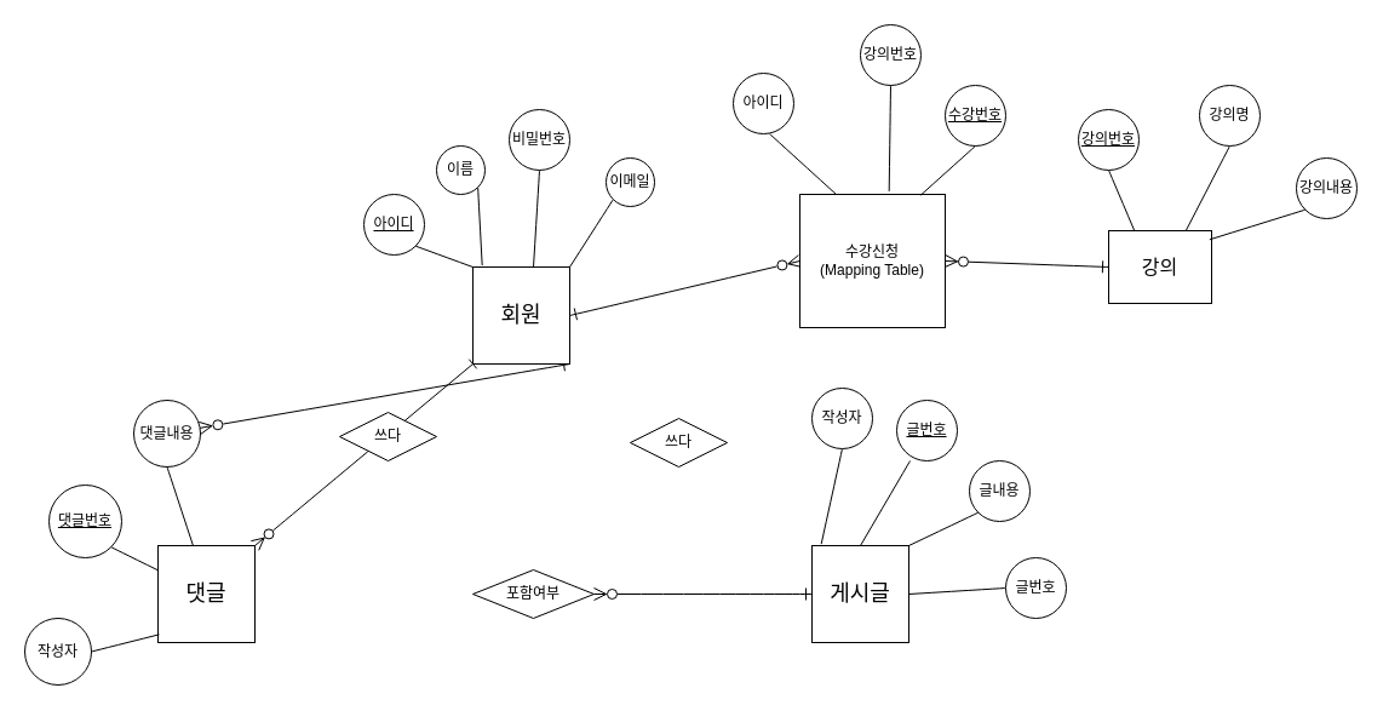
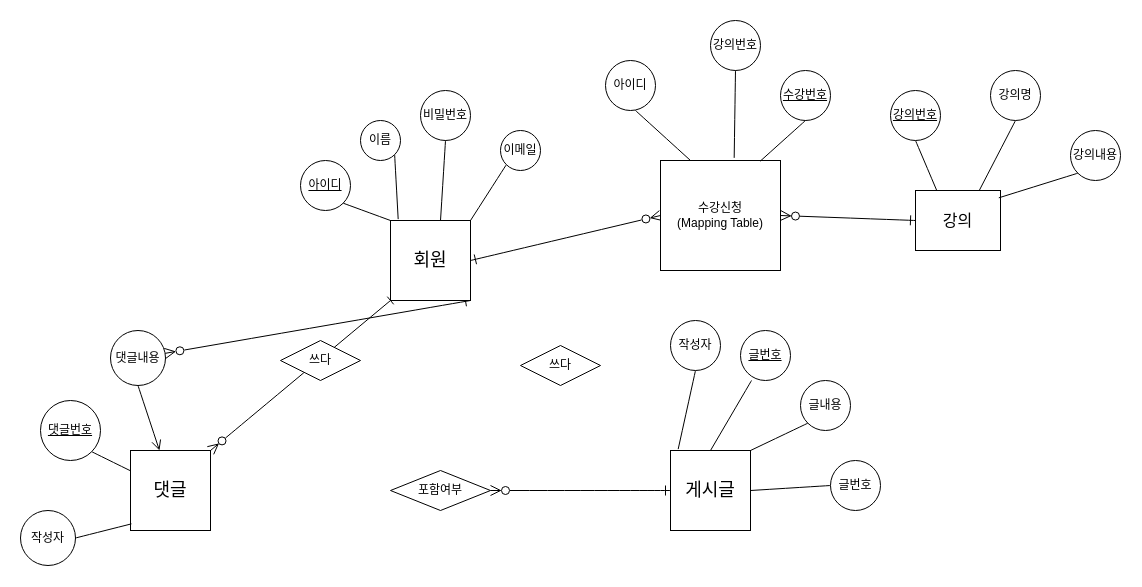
  <mxCell id="0" />
  <mxCell id="1" parent="0" />
  <mxCell id="2" style="edgeStyle=none;curved=1;rounded=0;orthogonalLoop=1;jettySize=auto;html=1;exitX=1;exitY=1;exitDx=0;exitDy=0;fontSize=12;startSize=8;endSize=8;endArrow=ERzeroToMany;startFill=0;endFill=0;startArrow=ERone;" edge="1" parent="1" source="4" target="27"><mxGeometry relative="1" as="geometry" /></mxCell>
  <mxCell id="3" style="edgeStyle=none;curved=1;rounded=0;orthogonalLoop=1;jettySize=auto;html=1;exitX=1;exitY=0.5;exitDx=0;exitDy=0;entryX=0;entryY=0.5;entryDx=0;entryDy=0;fontSize=12;startSize=8;endSize=8;endArrow=ERzeroToMany;endFill=0;startArrow=ERone;startFill=0;" edge="1" parent="1" source="4" target="42"><mxGeometry relative="1" as="geometry" /></mxCell>
  <mxCell id="4" value="&lt;font style=&quot;font-size: 18px;&quot;&gt;회원&lt;/font&gt;" style="rounded=0;whiteSpace=wrap;html=1;" vertex="1" parent="1"><mxGeometry x="390" y="220" width="80" height="80" as="geometry" /></mxCell>
  <mxCell id="5" style="edgeStyle=none;curved=1;rounded=0;orthogonalLoop=1;jettySize=auto;html=1;exitX=1;exitY=0;exitDx=0;exitDy=0;entryX=0;entryY=1;entryDx=0;entryDy=0;fontSize=12;startSize=8;endSize=8;endArrow=baseDash;endFill=0;startArrow=ERzeroToMany;startFill=0;" edge="1" parent="1" source="6" target="4"><mxGeometry relative="1" as="geometry" /></mxCell>
  <mxCell id="6" value="&lt;font style=&quot;font-size: 18px;&quot;&gt;댓글&lt;/font&gt;" style="rounded=0;whiteSpace=wrap;html=1;" vertex="1" parent="1"><mxGeometry x="130" y="450" width="80" height="80" as="geometry" /></mxCell>
  <mxCell id="7" style="edgeStyle=none;curved=1;rounded=0;orthogonalLoop=1;jettySize=auto;html=1;exitX=1;exitY=1;exitDx=0;exitDy=0;entryX=0;entryY=0;entryDx=0;entryDy=0;fontSize=12;endArrow=none;startFill=0;" edge="1" parent="1" source="8" target="4"><mxGeometry relative="1" as="geometry" /></mxCell>
  <mxCell id="8" value="&lt;span&gt;아이디&lt;/span&gt;" style="ellipse;whiteSpace=wrap;html=1;aspect=fixed;fontStyle=4" vertex="1" parent="1"><mxGeometry x="300" y="160" width="50" height="50" as="geometry" /></mxCell>
  <mxCell id="9" value="비밀번호" style="ellipse;whiteSpace=wrap;html=1;aspect=fixed;" vertex="1" parent="1"><mxGeometry x="420" y="90" width="50" height="50" as="geometry" /></mxCell>
  <mxCell id="10" style="edgeStyle=none;curved=1;rounded=0;orthogonalLoop=1;jettySize=auto;html=1;exitX=1;exitY=1;exitDx=0;exitDy=0;fontSize=12;startSize=8;endSize=8;endArrow=none;startFill=0;entryX=0.096;entryY=-0.017;entryDx=0;entryDy=0;entryPerimeter=0;" edge="1" parent="1" source="11" target="4"><mxGeometry relative="1" as="geometry" /></mxCell>
  <mxCell id="11" value="이름" style="ellipse;whiteSpace=wrap;html=1;aspect=fixed;" vertex="1" parent="1"><mxGeometry x="360" y="120" width="40" height="40" as="geometry" /></mxCell>
  <mxCell id="12" style="edgeStyle=none;curved=1;rounded=0;orthogonalLoop=1;jettySize=auto;html=1;exitX=0;exitY=1;exitDx=0;exitDy=0;entryX=1;entryY=0;entryDx=0;entryDy=0;fontSize=12;startSize=8;endSize=8;endArrow=none;startFill=0;" edge="1" parent="1" source="13" target="4"><mxGeometry relative="1" as="geometry" /></mxCell>
  <mxCell id="13" value="이메일" style="ellipse;whiteSpace=wrap;html=1;aspect=fixed;" vertex="1" parent="1"><mxGeometry x="500" y="130" width="40" height="40" as="geometry" /></mxCell>
  <mxCell id="14" style="edgeStyle=none;curved=1;rounded=0;orthogonalLoop=1;jettySize=auto;html=1;exitX=0.5;exitY=1;exitDx=0;exitDy=0;fontSize=12;startSize=8;endSize=8;endArrow=none;startFill=0;" edge="1" parent="1" source="9"><mxGeometry relative="1" as="geometry"><mxPoint x="440" y="220" as="targetPoint" /></mxGeometry></mxCell>
  <mxCell id="15" style="edgeStyle=none;curved=1;rounded=0;orthogonalLoop=1;jettySize=auto;html=1;exitX=0;exitY=0.5;exitDx=0;exitDy=0;fontSize=12;startSize=8;endSize=8;endArrow=ERzeroToMany;endFill=0;startArrow=ERone;startFill=0;" edge="1" parent="1" source="16" target="32"><mxGeometry relative="1" as="geometry" /></mxCell>
  <mxCell id="16" value="&lt;span style=&quot;font-size: 18px;&quot;&gt;게시글&lt;/span&gt;" style="rounded=0;whiteSpace=wrap;html=1;" vertex="1" parent="1"><mxGeometry x="670" y="450" width="80" height="80" as="geometry" /></mxCell>
  <mxCell id="17" style="edgeStyle=none;curved=1;rounded=0;orthogonalLoop=1;jettySize=auto;html=1;exitX=0;exitY=0.5;exitDx=0;exitDy=0;entryX=1;entryY=0.5;entryDx=0;entryDy=0;fontSize=12;startSize=8;endSize=8;endArrow=none;startFill=0;" edge="1" parent="1" source="18" target="16"><mxGeometry relative="1" as="geometry" /></mxCell>
  <mxCell id="18" value="글번호" style="ellipse;whiteSpace=wrap;html=1;aspect=fixed;" vertex="1" parent="1"><mxGeometry x="830" y="460" width="50" height="50" as="geometry" /></mxCell>
  <mxCell id="19" value="글번호" style="ellipse;whiteSpace=wrap;html=1;aspect=fixed;fontStyle=4" vertex="1" parent="1"><mxGeometry x="740" y="330" width="50" height="50" as="geometry" /></mxCell>
  <mxCell id="20" style="edgeStyle=none;curved=1;rounded=0;orthogonalLoop=1;jettySize=auto;html=1;exitX=0.5;exitY=1;exitDx=0;exitDy=0;fontSize=12;startSize=8;endSize=8;endArrow=none;startFill=0;entryX=0.096;entryY=-0.017;entryDx=0;entryDy=0;entryPerimeter=0;" edge="1" parent="1" source="21" target="16"><mxGeometry relative="1" as="geometry" /></mxCell>
  <mxCell id="21" value="작성자" style="ellipse;whiteSpace=wrap;html=1;aspect=fixed;" vertex="1" parent="1"><mxGeometry x="670" y="320" width="50" height="50" as="geometry" /></mxCell>
  <mxCell id="22" style="edgeStyle=none;curved=1;rounded=0;orthogonalLoop=1;jettySize=auto;html=1;exitX=0;exitY=1;exitDx=0;exitDy=0;entryX=1;entryY=0;entryDx=0;entryDy=0;fontSize=12;startSize=8;endSize=8;endArrow=none;startFill=0;" edge="1" parent="1" source="23" target="16"><mxGeometry relative="1" as="geometry" /></mxCell>
  <mxCell id="23" value="글내용" style="ellipse;whiteSpace=wrap;html=1;aspect=fixed;" vertex="1" parent="1"><mxGeometry x="800" y="380" width="50" height="50" as="geometry" /></mxCell>
  <mxCell id="24" style="edgeStyle=none;curved=1;rounded=0;orthogonalLoop=1;jettySize=auto;html=1;exitX=0.22;exitY=1;exitDx=0;exitDy=0;fontSize=12;startSize=8;endSize=8;endArrow=none;startFill=0;exitPerimeter=0;" edge="1" parent="1" source="19"><mxGeometry relative="1" as="geometry"><mxPoint x="710" y="450" as="targetPoint" /></mxGeometry></mxCell>
  <mxCell id="25" style="edgeStyle=none;curved=1;rounded=0;orthogonalLoop=1;jettySize=auto;html=1;exitX=1;exitY=1;exitDx=0;exitDy=0;fontSize=12;startSize=8;endSize=8;endArrow=none;startFill=0;" edge="1" parent="1" source="26" target="6"><mxGeometry relative="1" as="geometry" /></mxCell>
  <mxCell id="26" value="댓글번호" style="ellipse;whiteSpace=wrap;html=1;aspect=fixed;fontStyle=4" vertex="1" parent="1"><mxGeometry x="40" y="400" width="60" height="60" as="geometry" /></mxCell>
  <mxCell id="27" value="댓글내용" style="ellipse;whiteSpace=wrap;html=1;aspect=fixed;" vertex="1" parent="1"><mxGeometry x="110" y="330" width="55" height="55" as="geometry" /></mxCell>
  <mxCell id="28" value="작성자" style="ellipse;whiteSpace=wrap;html=1;aspect=fixed;" vertex="1" parent="1"><mxGeometry x="20" y="510" width="55" height="55" as="geometry" /></mxCell>
- <mxCell id="29" style="edgeStyle=none;curved=1;rounded=0;orthogonalLoop=1;jettySize=auto;html=1;exitX=0.5;exitY=1;exitDx=0;exitDy=0;entryX=0.362;entryY=0;entryDx=0;entryDy=0;entryPerimeter=0;fontSize=12;startSize=8;endSize=8;endArrow=none;startFill=0;" edge="1" parent="1" source="27" target="6"><mxGeometry relative="1" as="geometry" /></mxCell>
+ <mxCell id="29" style="edgeStyle=none;curved=1;rounded=0;orthogonalLoop=1;jettySize=auto;html=1;exitX=0.5;exitY=1;exitDx=0;exitDy=0;entryX=0.362;entryY=0;entryDx=0;entryDy=0;entryPerimeter=0;fontSize=12;startSize=8;endSize=8;endArrow=open;startFill=0;" edge="1" parent="1" source="27" target="6"><mxGeometry relative="1" as="geometry" /></mxCell>
  <mxCell id="30" style="edgeStyle=none;curved=1;rounded=0;orthogonalLoop=1;jettySize=auto;html=1;exitX=1;exitY=0.5;exitDx=0;exitDy=0;entryX=0.012;entryY=0.917;entryDx=0;entryDy=0;entryPerimeter=0;fontSize=12;startSize=8;endSize=8;endArrow=none;startFill=0;" edge="1" parent="1" source="28" target="6"><mxGeometry relative="1" as="geometry" /></mxCell>
  <mxCell id="31" value="쓰다" style="rhombus;whiteSpace=wrap;html=1;" vertex="1" parent="1"><mxGeometry x="520" y="345" width="80" height="40" as="geometry" /></mxCell>
  <mxCell id="32" value="포함여부" style="rhombus;whiteSpace=wrap;html=1;" vertex="1" parent="1"><mxGeometry x="390" y="470" width="100" height="40" as="geometry" /></mxCell>
  <mxCell id="33" value="쓰다" style="rhombus;whiteSpace=wrap;html=1;" vertex="1" parent="1"><mxGeometry x="280" y="340" width="80" height="40" as="geometry" /></mxCell>
  <mxCell id="34" style="edgeStyle=none;curved=1;rounded=0;orthogonalLoop=1;jettySize=auto;html=1;exitX=0;exitY=0.5;exitDx=0;exitDy=0;entryX=1;entryY=0.5;entryDx=0;entryDy=0;fontSize=12;startSize=8;endSize=8;endArrow=ERzeroToMany;endFill=0;startArrow=ERone;startFill=0;" edge="1" parent="1" source="35" target="42"><mxGeometry relative="1" as="geometry" /></mxCell>
  <mxCell id="35" value="&lt;font style=&quot;font-size: 16px;&quot;&gt;강의&lt;/font&gt;" style="rounded=0;whiteSpace=wrap;html=1;" vertex="1" parent="1"><mxGeometry x="915" y="190" width="85" height="60" as="geometry" /></mxCell>
  <mxCell id="36" style="edgeStyle=none;curved=1;rounded=0;orthogonalLoop=1;jettySize=auto;html=1;exitX=0.5;exitY=1;exitDx=0;exitDy=0;entryX=0.25;entryY=0;entryDx=0;entryDy=0;fontSize=12;startSize=8;endSize=8;endArrow=none;startFill=0;" edge="1" parent="1" source="37" target="35"><mxGeometry relative="1" as="geometry" /></mxCell>
  <mxCell id="37" value="강의번호" style="ellipse;whiteSpace=wrap;html=1;aspect=fixed;fontStyle=4" vertex="1" parent="1"><mxGeometry x="890" y="90" width="50" height="50" as="geometry" /></mxCell>
  <mxCell id="38" style="edgeStyle=none;curved=1;rounded=0;orthogonalLoop=1;jettySize=auto;html=1;exitX=0.5;exitY=1;exitDx=0;exitDy=0;entryX=0.75;entryY=0;entryDx=0;entryDy=0;fontSize=12;startSize=8;endSize=8;endArrow=none;startFill=0;" edge="1" parent="1" source="39" target="35"><mxGeometry relative="1" as="geometry" /></mxCell>
  <mxCell id="39" value="강의명" style="ellipse;whiteSpace=wrap;html=1;aspect=fixed;" vertex="1" parent="1"><mxGeometry x="990" y="70" width="50" height="50" as="geometry" /></mxCell>
  <mxCell id="40" value="강의내용" style="ellipse;whiteSpace=wrap;html=1;aspect=fixed;" vertex="1" parent="1"><mxGeometry x="1070" y="130" width="50" height="50" as="geometry" /></mxCell>
  <mxCell id="41" style="edgeStyle=none;curved=1;rounded=0;orthogonalLoop=1;jettySize=auto;html=1;exitX=0;exitY=1;exitDx=0;exitDy=0;entryX=0.98;entryY=0.122;entryDx=0;entryDy=0;entryPerimeter=0;fontSize=12;startSize=8;endSize=8;endArrow=none;startFill=0;" edge="1" parent="1" source="40" target="35"><mxGeometry relative="1" as="geometry" /></mxCell>
  <mxCell id="42" value="수강신청&lt;div&gt;(Mapping Table)&lt;/div&gt;" style="rounded=0;whiteSpace=wrap;html=1;" vertex="1" parent="1"><mxGeometry x="660" y="160" width="120" height="110" as="geometry" /></mxCell>
  <mxCell id="43" value="강의번호" style="ellipse;whiteSpace=wrap;html=1;aspect=fixed;" vertex="1" parent="1"><mxGeometry x="710" y="20" width="50" height="50" as="geometry" /></mxCell>
  <mxCell id="44" style="edgeStyle=none;curved=1;rounded=0;orthogonalLoop=1;jettySize=auto;html=1;exitX=0.5;exitY=1;exitDx=0;exitDy=0;entryX=0.25;entryY=0;entryDx=0;entryDy=0;fontSize=12;startSize=8;endSize=8;endArrow=none;startFill=0;" edge="1" parent="1" target="42"><mxGeometry relative="1" as="geometry"><mxPoint x="635" y="110" as="sourcePoint" /></mxGeometry></mxCell>
  <mxCell id="45" value="&lt;span&gt;아이디&lt;/span&gt;" style="ellipse;whiteSpace=wrap;html=1;aspect=fixed;fontStyle=0" vertex="1" parent="1"><mxGeometry x="605" y="60" width="50" height="50" as="geometry" /></mxCell>
  <mxCell id="46" value="&lt;u&gt;수강번호&lt;/u&gt;" style="ellipse;whiteSpace=wrap;html=1;aspect=fixed;" vertex="1" parent="1"><mxGeometry x="780" y="70" width="50" height="50" as="geometry" /></mxCell>
  <mxCell id="47" style="edgeStyle=none;curved=1;rounded=0;orthogonalLoop=1;jettySize=auto;html=1;exitX=0.5;exitY=1;exitDx=0;exitDy=0;entryX=0.614;entryY=-0.024;entryDx=0;entryDy=0;entryPerimeter=0;fontSize=12;startSize=8;endSize=8;endArrow=none;startFill=0;" edge="1" parent="1" source="43" target="42"><mxGeometry relative="1" as="geometry" /></mxCell>
  <mxCell id="48" style="edgeStyle=none;curved=1;rounded=0;orthogonalLoop=1;jettySize=auto;html=1;exitX=0.5;exitY=1;exitDx=0;exitDy=0;entryX=0.831;entryY=0.006;entryDx=0;entryDy=0;entryPerimeter=0;fontSize=12;startSize=8;endSize=8;endArrow=none;startFill=0;" edge="1" parent="1" source="46" target="42"><mxGeometry relative="1" as="geometry" /></mxCell>
